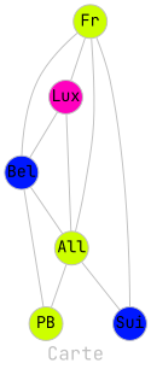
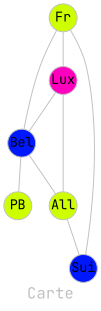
  graph {
    fontcolor=grey
    fontname="JetBrains Mono"
    fontsize=16
    label=Carte
    node [color=grey fillcolor="#cdff00" fixedsize=true fontname="JetBrains Mono" fontsize=14 shape=circle style=filled]
    edge [arrowsize=0.7 color=grey fontcolor=grey fontname="JetBrains Mono" fontsize=12]
    Fr [width=0.4]
    Lux [fillcolor="#ff00bf" width=0.4]
    Bel [fillcolor="#0018ff" width=0.4]
    All [width=0.4]
    Sui [fillcolor="#0018ff" width=0.4]
    PB [width=0.4]
    Fr -- Lux
    Fr -- Bel
-   Fr -- All
    Fr -- Sui
    Lux -- Bel
    Lux -- All
    Bel -- All
    Bel -- PB
    All -- Sui
-   All -- PB
  }
